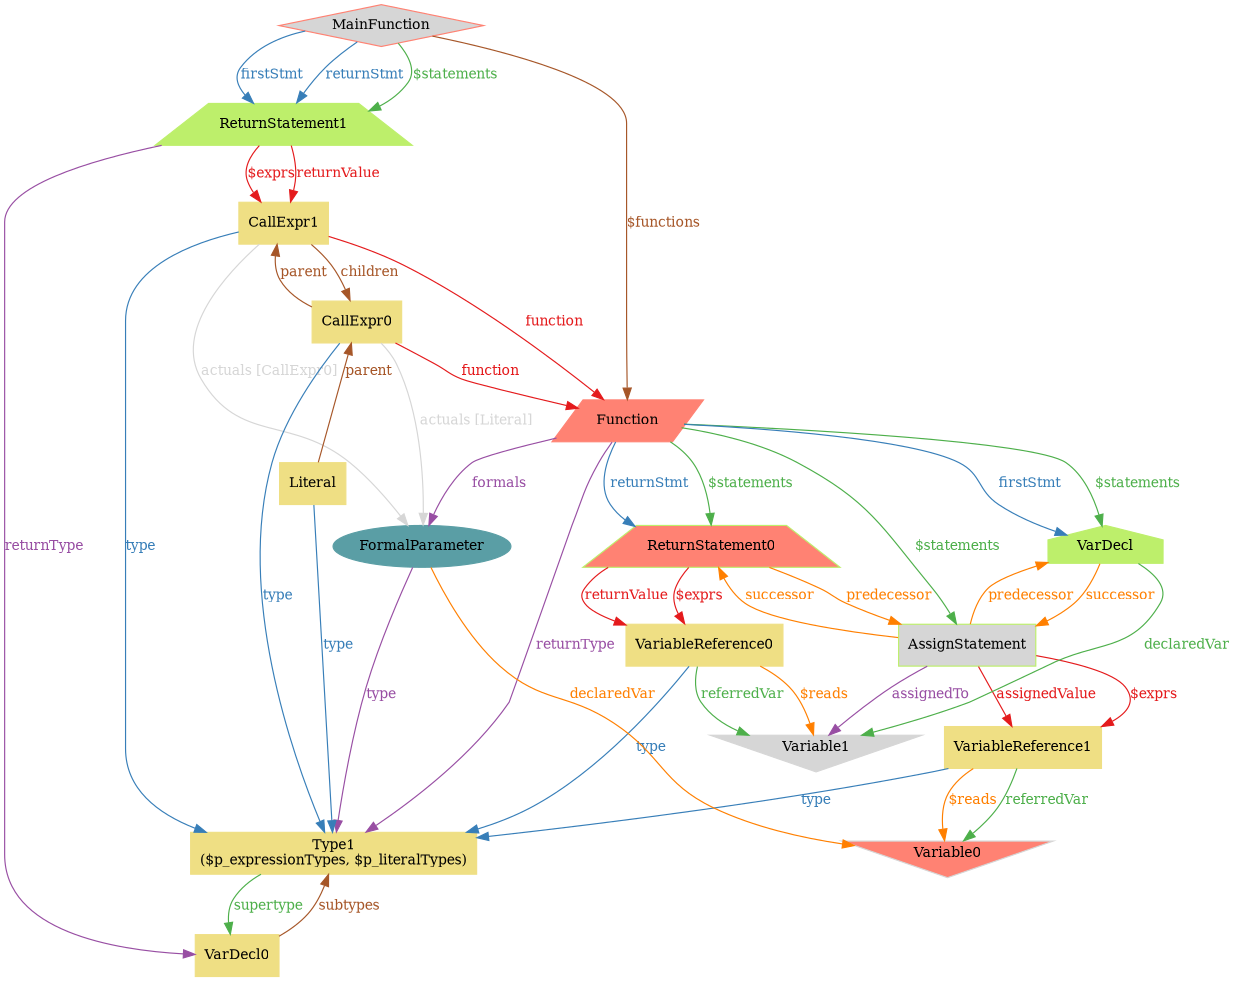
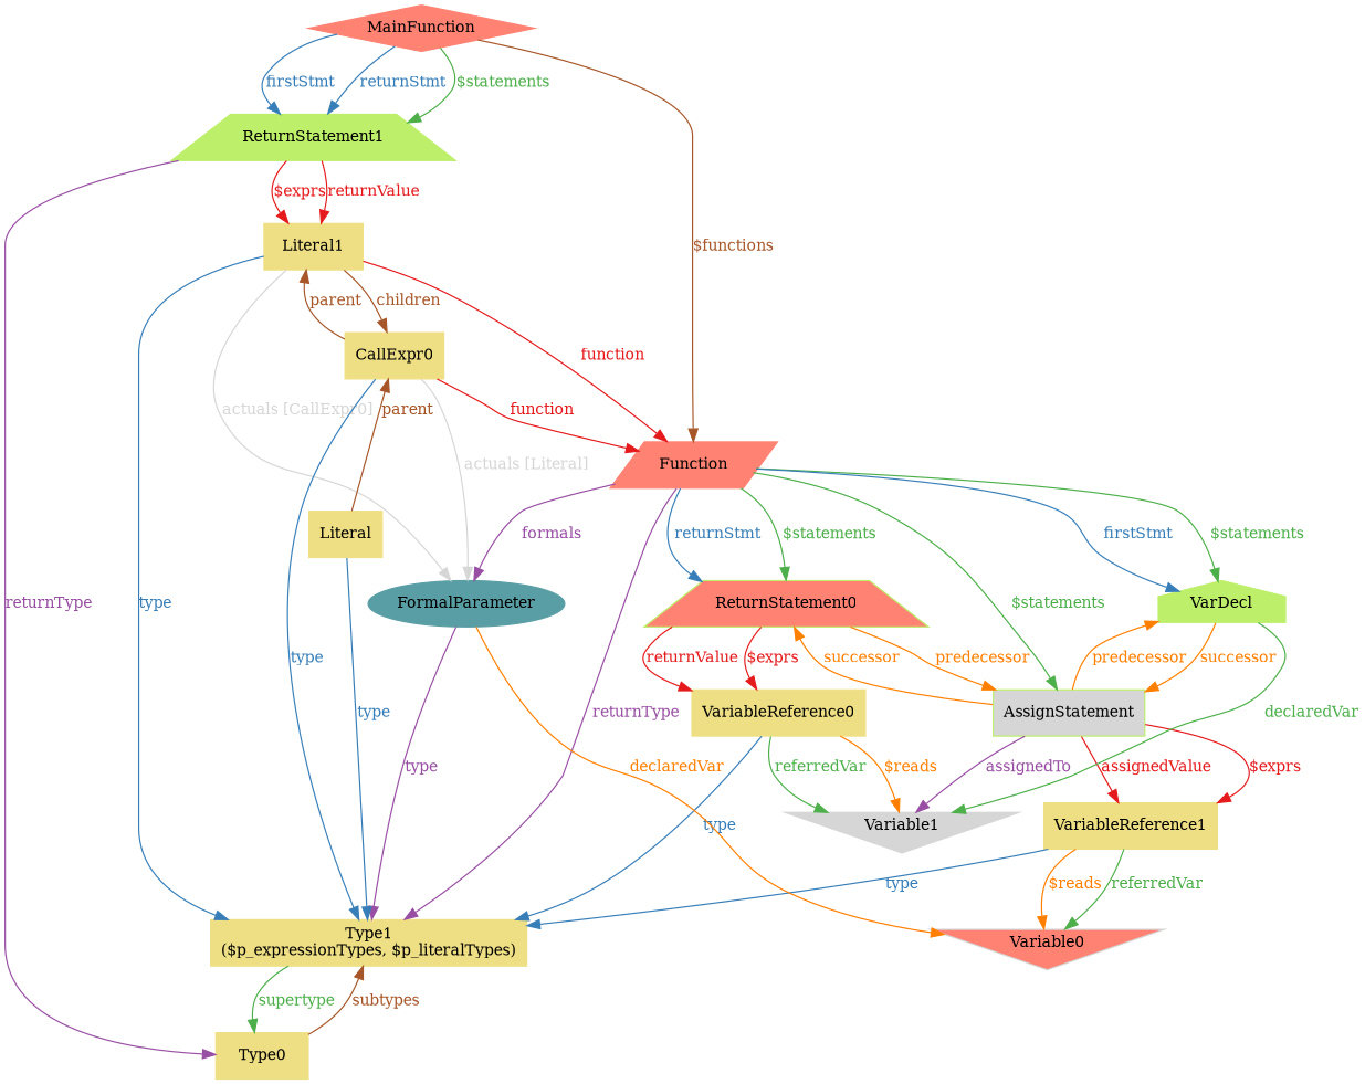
  digraph {
    fontsize=12
    rankdir=TB
    node [color="#efdf84" fontcolor="#000000" fontsize=12 shape=box style="filled, solid"]
    edge [color="#377eb8" dir=forward fontcolor="#377eb8" fontsize=12 style=solid uuid="<MainFunction, ReturnStatement1>" weight=1]
    n1 [color="#bdef6b" fillcolor="#d6d6d6" label=AssignStatement uuid=AssignStatement]
    n2 [label=VariableReference1 uuid=VariableReference1]
    n3 [color="#d6d6d6" label=Variable1 shape=invtriangle uuid=Variable1]
    n4 [color="#d6d6d6" fillcolor="#ff8273" label=Variable0 shape=invtriangle uuid=Variable0]
    n5 [label="Type1\n($p_expressionTypes, $p_literalTypes)" uuid=Type1]
-   n6 [label=VarDecl0 uuid=Type0]
+   n6 [label=Type0 uuid=Type0]
    n7 [color="#bdef6b" fillcolor="#ff8273" label=ReturnStatement0 shape=trapezium uuid=ReturnStatement0]
    n8 [label=VariableReference0 uuid=VariableReference0]
    n9 [color="#bdef6b" label=ReturnStatement1 shape=trapezium uuid=ReturnStatement1]
-   n10 [label=CallExpr1 uuid=CallExpr1]
+   n10 [label=Literal1 uuid=CallExpr1]
    n11 [color="#ff8273" label=Function shape=parallelogram uuid=Function]
    n12 [label=CallExpr0 uuid=CallExpr0]
    n13 [color="#5a9ea5" label=FormalParameter shape=ellipse uuid=FormalParameter]
    n14 [color="#bdef6b" label=VarDecl shape=house uuid=VarDecl]
    n15 [label=Literal uuid=Literal]
-   n16 [color="#ff8273" label=MainFunction shape=diamond uuid=MainFunction fillcolor="#d6d6d6"]
+   n16 [color="#ff8273" label=MainFunction shape=diamond uuid=MainFunction]
    n1 -> n2 [color="#e41a1c" fontcolor="#e41a1c" label="$exprs" uuid="<AssignStatement, VariableReference1>"]
    n1 -> n2 [color="#e41a1c" fontcolor="#e41a1c" label=assignedValue uuid="<AssignStatement, VariableReference1>"]
    n1 -> n3 [color="#984ea3" fontcolor="#984ea3" label=assignedTo uuid="<AssignStatement, Variable1>"]
    n2 -> n4 [color="#ff7f00" fontcolor="#ff7f00" label="$reads" uuid="<VariableReference1, Variable0>"]
    n2 -> n4 [color="#4daf4a" fontcolor="#4daf4a" label=referredVar uuid="<VariableReference1, Variable0>"]
    n2 -> n5 [label=type uuid="<VariableReference1, Type1>"]
    n5 -> n6 [color="#a65628" dir=back fontcolor="#a65628" label=subtypes uuid="<Type0, Type1>"]
    n5 -> n6 [color="#4daf4a" fontcolor="#4daf4a" label=supertype uuid="<Type1, Type0>"]
    n7 -> n1 [color="#ff7f00" fontcolor="#ff7f00" label=predecessor uuid="<ReturnStatement0, AssignStatement>"]
    n7 -> n1 [color="#ff7f00" dir=back fontcolor="#ff7f00" label=successor uuid="<AssignStatement, ReturnStatement0>"]
    n7 -> n8 [color="#e41a1c" fontcolor="#e41a1c" label="$exprs" uuid="<ReturnStatement0, VariableReference0>"]
    n7 -> n8 [color="#e41a1c" fontcolor="#e41a1c" label=returnValue uuid="<ReturnStatement0, VariableReference0>"]
    n8 -> n3 [color="#ff7f00" fontcolor="#ff7f00" label="$reads" uuid="<VariableReference0, Variable1>"]
    n8 -> n3 [color="#4daf4a" fontcolor="#4daf4a" label=referredVar uuid="<VariableReference0, Variable1>"]
    n8 -> n5 [label=type uuid="<VariableReference0, Type1>"]
    n9 -> n6 [color="#984ea3" fontcolor="#984ea3" label=returnType uuid="<MainFunction, Type0>"]
    n9 -> n10 [color="#e41a1c" fontcolor="#e41a1c" label="$exprs" uuid="<ReturnStatement1, CallExpr1>"]
    n9 -> n10 [color="#e41a1c" fontcolor="#e41a1c" label=returnValue uuid="<ReturnStatement1, CallExpr1>"]
    n10 -> n5 [label=type uuid="<CallExpr1, Type1>"]
    n10 -> n11 [color="#e41a1c" fontcolor="#e41a1c" label=function uuid="<CallExpr1, Function>"]
    n10 -> n12 [color="#a65628" fontcolor="#a65628" label=children uuid="<CallExpr1, CallExpr0>"]
    n10 -> n12 [color="#a65628" dir=back fontcolor="#a65628" label=parent uuid="<CallExpr0, CallExpr1>"]
    n10 -> n13 [color="#d6d6d6" fontcolor="#d6d6d6" label="actuals [CallExpr0]" uuid="<CallExpr1, CallExpr0, FormalParameter>"]
    n11 -> n1 [color="#4daf4a" fontcolor="#4daf4a" label="$statements" uuid="<Function, AssignStatement>"]
    n11 -> n5 [color="#984ea3" fontcolor="#984ea3" label=returnType uuid="<Function, Type1>"]
    n11 -> n7 [color="#4daf4a" fontcolor="#4daf4a" label="$statements" uuid="<Function, ReturnStatement0>"]
    n11 -> n7 [label=returnStmt uuid="<Function, ReturnStatement0>"]
    n11 -> n13 [color="#984ea3" fontcolor="#984ea3" label=formals uuid="<Function, FormalParameter>"]
    n11 -> n14 [color="#4daf4a" fontcolor="#4daf4a" label="$statements" uuid="<Function, VarDecl>"]
    n11 -> n14 [label=firstStmt uuid="<Function, VarDecl>"]
    n12 -> n5 [label=type uuid="<CallExpr0, Type1>"]
    n12 -> n11 [color="#e41a1c" fontcolor="#e41a1c" label=function uuid="<CallExpr0, Function>"]
    n12 -> n13 [color="#d6d6d6" fontcolor="#d6d6d6" label="actuals [Literal]" uuid="<CallExpr0, Literal, FormalParameter>"]
    n12 -> n15 [color="#a65628" dir=back fontcolor="#a65628" label=parent uuid="<Literal, CallExpr0>"]
    n13 -> n4 [color="#ff7f00" fontcolor="#ff7f00" label=declaredVar uuid="<FormalParameter, Variable0>"]
    n13 -> n5 [color="#984ea3" fontcolor="#984ea3" label=type uuid="<FormalParameter, Type1>"]
    n14 -> n1 [color="#ff7f00" dir=back fontcolor="#ff7f00" label=predecessor uuid="<AssignStatement, VarDecl>"]
    n14 -> n1 [color="#ff7f00" fontcolor="#ff7f00" label=successor uuid="<VarDecl, AssignStatement>"]
    n14 -> n3 [color="#4daf4a" fontcolor="#4daf4a" label=declaredVar uuid="<VarDecl, Variable1>"]
    n15 -> n5 [label=type uuid="<Literal, Type1>"]
    n16 -> n9 [color="#4daf4a" fontcolor="#4daf4a" label="$statements"]
    n16 -> n9 [label=firstStmt]
    n16 -> n9 [label=returnStmt]
    n16 -> n11 [color="#a65628" fontcolor="#a65628" label="$functions" uuid="<MainFunction, Function>"]
  }
